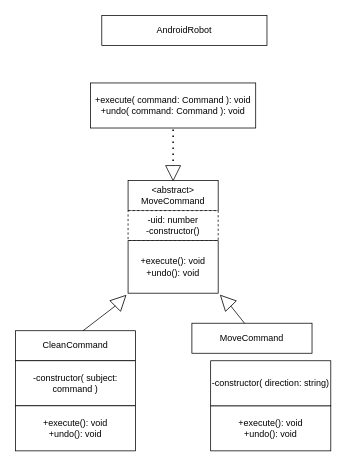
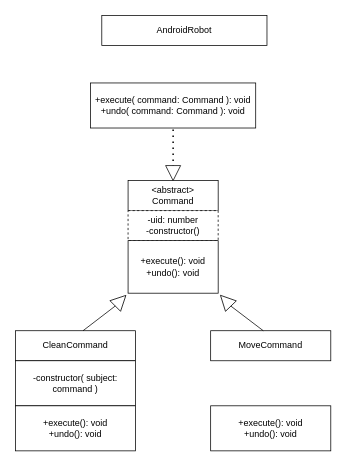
  <mxCell id="0" />
  <mxCell id="1" parent="0" />
  <mxCell id="2" value="AndroidRobot" style="rounded=0;whiteSpace=wrap;html=1;" parent="1" vertex="1"><mxGeometry x="135" y="20" width="220" height="40" as="geometry" /></mxCell>
  <mxCell id="3" value="+execute( command: Command ): void&lt;br&gt;+undo( command: Command ): void" style="rounded=0;whiteSpace=wrap;html=1;" parent="1" vertex="1"><mxGeometry x="120" y="110" width="220" height="60" as="geometry" /></mxCell>
- <mxCell id="4" value="&amp;lt;abstract&amp;gt;&lt;br&gt;MoveCommand" style="rounded=0;whiteSpace=wrap;html=1;" parent="1" vertex="1"><mxGeometry x="170" y="240" width="120" height="40" as="geometry" /></mxCell>
+ <mxCell id="4" value="&amp;lt;abstract&amp;gt;&lt;br&gt;Command" style="rounded=0;whiteSpace=wrap;html=1;" parent="1" vertex="1"><mxGeometry x="170" y="240" width="120" height="40" as="geometry" /></mxCell>
  <mxCell id="5" value="-uid: number&lt;br&gt;-constructor()" style="rounded=0;whiteSpace=wrap;html=1;dashed=1;" parent="1" vertex="1"><mxGeometry x="170" y="280" width="120" height="40" as="geometry" /></mxCell>
  <mxCell id="6" value="+execute(): void&lt;br&gt;+undo(): void" style="rounded=0;whiteSpace=wrap;html=1;" parent="1" vertex="1"><mxGeometry x="170" y="320" width="120" height="70" as="geometry" /></mxCell>
  <mxCell id="7" value="" style="endArrow=none;dashed=1;html=1;dashPattern=1 3;strokeWidth=2;entryX=0.5;entryY=1;entryDx=0;entryDy=0;" parent="1" target="3" edge="1"><mxGeometry width="50" height="50" relative="1" as="geometry"><mxPoint x="230" y="230" as="sourcePoint" /><mxPoint x="209.88" y="180" as="targetPoint" /></mxGeometry></mxCell>
  <mxCell id="8" value="CleanCommand" style="rounded=0;whiteSpace=wrap;html=1;" parent="1" vertex="1"><mxGeometry x="20" y="440" width="160" height="40" as="geometry" /></mxCell>
  <mxCell id="9" value="-constructor( subject: command )" style="rounded=0;whiteSpace=wrap;html=1;" parent="1" vertex="1"><mxGeometry x="20" y="480" width="160" height="60" as="geometry" /></mxCell>
  <mxCell id="10" value="+execute(): void&lt;br&gt;+undo(): void" style="rounded=0;whiteSpace=wrap;html=1;" parent="1" vertex="1"><mxGeometry x="20" y="540" width="160" height="60" as="geometry" /></mxCell>
- <mxCell id="11" value="MoveCommand" style="rounded=0;whiteSpace=wrap;html=1;" parent="1" vertex="1"><mxGeometry x="255" y="430" width="160" height="40" as="geometry" /></mxCell>
+ <mxCell id="11" value="MoveCommand" style="rounded=0;whiteSpace=wrap;html=1;" parent="1" vertex="1"><mxGeometry x="280" y="440" width="160" height="40" as="geometry" /></mxCell>
  <mxCell id="12" value="" style="triangle;whiteSpace=wrap;html=1;rotation=90;" parent="1" vertex="1"><mxGeometry x="220" y="220" width="20" height="20" as="geometry" /></mxCell>
  <mxCell id="13" value="+execute(): void&lt;br&gt;+undo(): void" style="rounded=0;whiteSpace=wrap;html=1;" parent="1" vertex="1"><mxGeometry x="280" y="540" width="160" height="60" as="geometry" /></mxCell>
- <mxCell id="14" value="-constructor( direction: string)" style="rounded=0;whiteSpace=wrap;html=1;" parent="1" vertex="1"><mxGeometry x="280" y="480" width="160" height="60" as="geometry" /></mxCell>
  <mxCell id="15" value="" style="triangle;whiteSpace=wrap;html=1;rotation=-45;" parent="1" vertex="1"><mxGeometry x="150" y="390" width="20" height="20" as="geometry" /></mxCell>
  <mxCell id="16" value="" style="triangle;whiteSpace=wrap;html=1;rotation=-134;" parent="1" vertex="1"><mxGeometry x="290" y="390" width="20" height="20" as="geometry" /></mxCell>
  <mxCell id="17" value="" style="endArrow=none;html=1;entryX=0;entryY=0.5;entryDx=0;entryDy=0;" parent="1" target="15" edge="1"><mxGeometry width="50" height="50" relative="1" as="geometry"><mxPoint x="110" y="440" as="sourcePoint" /><mxPoint x="150" y="410" as="targetPoint" /></mxGeometry></mxCell>
  <mxCell id="18" value="" style="endArrow=none;html=1;entryX=0;entryY=0.5;entryDx=0;entryDy=0;exitX=0.438;exitY=0;exitDx=0;exitDy=0;exitPerimeter=0;" parent="1" source="11" target="16" edge="1"><mxGeometry width="50" height="50" relative="1" as="geometry"><mxPoint x="240" y="440" as="sourcePoint" /><mxPoint x="290" y="390" as="targetPoint" /></mxGeometry></mxCell>
